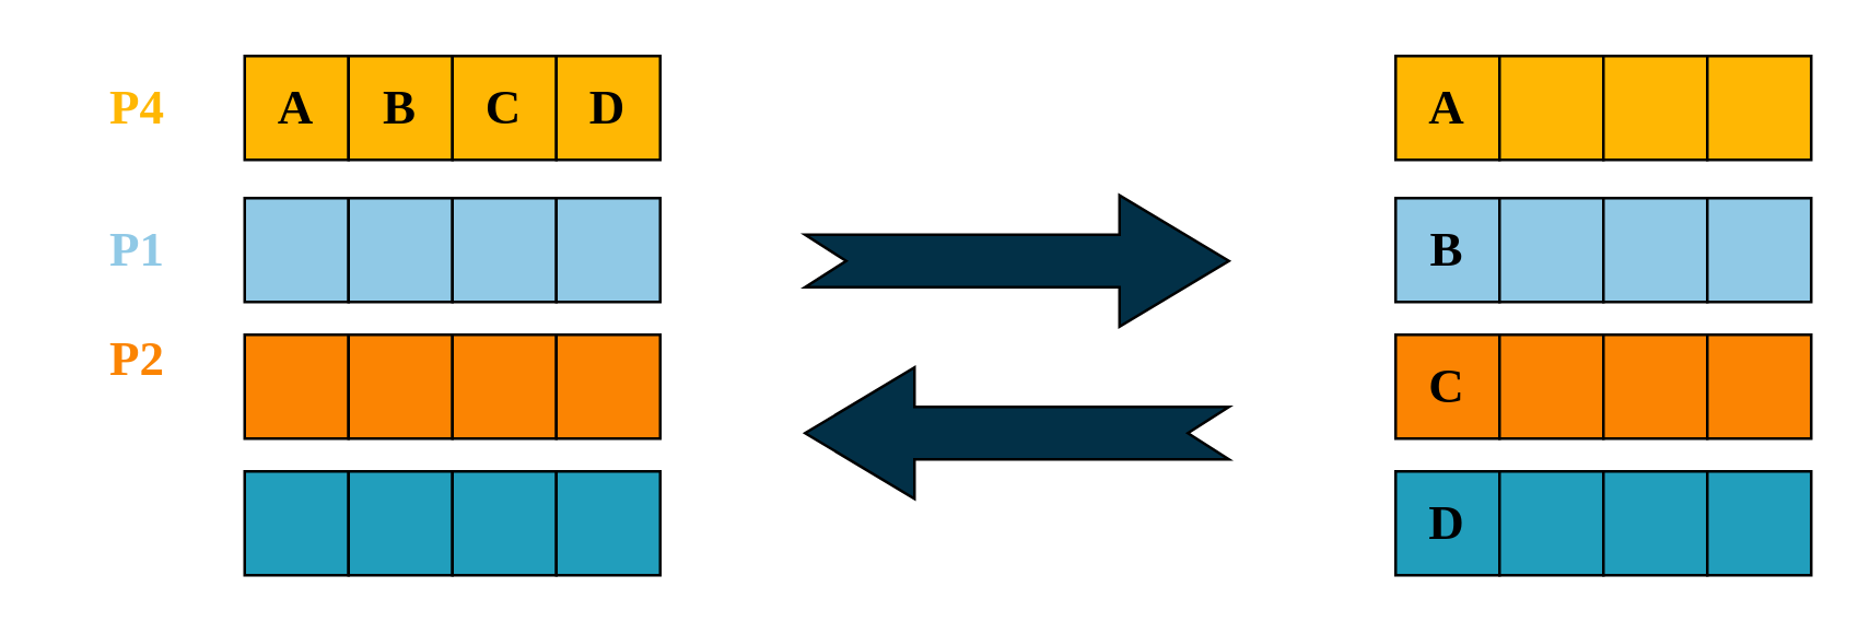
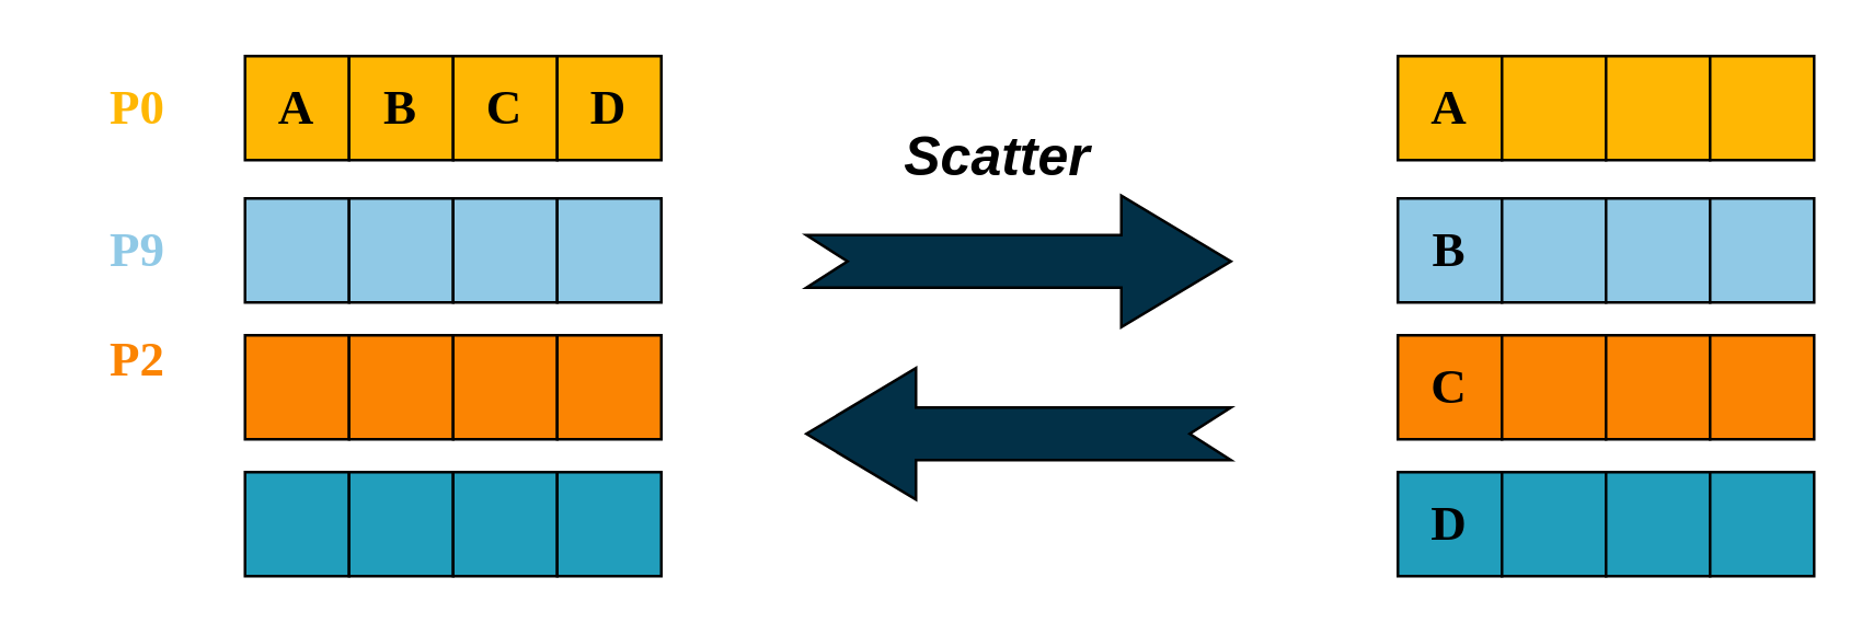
  <mxCell id="0" />
  <mxCell id="1" parent="0" />
  <mxCell id="2" value="&lt;font style=&quot;font-size: 18px;&quot; face=&quot;Times New Roman&quot;&gt;&lt;b&gt;A&lt;/b&gt;&lt;/font&gt;" style="whiteSpace=wrap;html=1;aspect=fixed;fillColor=#FFB703;" vertex="1" parent="1"><mxGeometry x="89" y="20" width="38" height="38" as="geometry" /></mxCell>
  <mxCell id="3" value="&lt;font face=&quot;Times New Roman&quot;&gt;&lt;span style=&quot;font-size: 18px;&quot;&gt;&lt;b&gt;B&lt;/b&gt;&lt;/span&gt;&lt;/font&gt;" style="whiteSpace=wrap;html=1;aspect=fixed;fillColor=#FFB703;" vertex="1" parent="1"><mxGeometry x="127" y="20" width="38" height="38" as="geometry" /></mxCell>
  <mxCell id="4" value="&lt;font face=&quot;Times New Roman&quot;&gt;&lt;span style=&quot;font-size: 18px;&quot;&gt;&lt;b&gt;C&lt;/b&gt;&lt;/span&gt;&lt;/font&gt;" style="whiteSpace=wrap;html=1;aspect=fixed;fillColor=#FFB703;" vertex="1" parent="1"><mxGeometry x="165" y="20" width="38" height="38" as="geometry" /></mxCell>
  <mxCell id="5" value="&lt;font face=&quot;Times New Roman&quot;&gt;&lt;span style=&quot;font-size: 18px;&quot;&gt;&lt;b&gt;D&lt;/b&gt;&lt;/span&gt;&lt;/font&gt;" style="whiteSpace=wrap;html=1;aspect=fixed;fillColor=#FFB703;" vertex="1" parent="1"><mxGeometry x="203" y="20" width="38" height="38" as="geometry" /></mxCell>
  <mxCell id="6" value="" style="whiteSpace=wrap;html=1;aspect=fixed;fillColor=#90C9E6;" vertex="1" parent="1"><mxGeometry x="89" y="72" width="38" height="38" as="geometry" /></mxCell>
  <mxCell id="7" value="" style="whiteSpace=wrap;html=1;aspect=fixed;fillColor=#90C9E6;" vertex="1" parent="1"><mxGeometry x="127" y="72" width="38" height="38" as="geometry" /></mxCell>
  <mxCell id="8" value="" style="whiteSpace=wrap;html=1;aspect=fixed;fillColor=#90C9E6;" vertex="1" parent="1"><mxGeometry x="165" y="72" width="38" height="38" as="geometry" /></mxCell>
  <mxCell id="9" value="" style="whiteSpace=wrap;html=1;aspect=fixed;fillColor=#90C9E6;" vertex="1" parent="1"><mxGeometry x="203" y="72" width="38" height="38" as="geometry" /></mxCell>
  <mxCell id="10" value="" style="whiteSpace=wrap;html=1;aspect=fixed;fillColor=#FB8402;" vertex="1" parent="1"><mxGeometry x="89" y="122" width="38" height="38" as="geometry" /></mxCell>
  <mxCell id="11" value="" style="whiteSpace=wrap;html=1;aspect=fixed;fillColor=#FB8402;" vertex="1" parent="1"><mxGeometry x="127" y="122" width="38" height="38" as="geometry" /></mxCell>
  <mxCell id="12" value="" style="whiteSpace=wrap;html=1;aspect=fixed;fillColor=#FB8402;" vertex="1" parent="1"><mxGeometry x="165" y="122" width="38" height="38" as="geometry" /></mxCell>
  <mxCell id="13" value="" style="whiteSpace=wrap;html=1;aspect=fixed;fillColor=#FB8402;" vertex="1" parent="1"><mxGeometry x="203" y="122" width="38" height="38" as="geometry" /></mxCell>
  <mxCell id="14" value="" style="whiteSpace=wrap;html=1;aspect=fixed;fillColor=#219EBC;" vertex="1" parent="1"><mxGeometry x="89" y="172" width="38" height="38" as="geometry" /></mxCell>
  <mxCell id="15" value="" style="whiteSpace=wrap;html=1;aspect=fixed;fillColor=#219EBC;" vertex="1" parent="1"><mxGeometry x="127" y="172" width="38" height="38" as="geometry" /></mxCell>
  <mxCell id="16" value="" style="whiteSpace=wrap;html=1;aspect=fixed;fillColor=#219EBC;" vertex="1" parent="1"><mxGeometry x="165" y="172" width="38" height="38" as="geometry" /></mxCell>
  <mxCell id="17" value="" style="whiteSpace=wrap;html=1;aspect=fixed;fillColor=#219EBC;" vertex="1" parent="1"><mxGeometry x="203" y="172" width="38" height="38" as="geometry" /></mxCell>
- <mxCell id="18" value="&lt;font color=&quot;#ffb703&quot; style=&quot;font-size: 18px;&quot; face=&quot;Times New Roman&quot;&gt;&lt;b&gt;P4&lt;/b&gt;&lt;/font&gt;" style="text;html=1;strokeColor=none;fillColor=none;align=center;verticalAlign=middle;whiteSpace=wrap;rounded=0;" vertex="1" parent="1"><mxGeometry x="20" y="24" width="60" height="30" as="geometry" /></mxCell>
- <mxCell id="19" value="&lt;font color=&quot;#90c9e6&quot; style=&quot;font-size: 18px;&quot; face=&quot;Times New Roman&quot;&gt;&lt;b&gt;P1&lt;/b&gt;&lt;/font&gt;" style="text;html=1;strokeColor=none;fillColor=none;align=center;verticalAlign=middle;whiteSpace=wrap;rounded=0;" vertex="1" parent="1"><mxGeometry x="20" y="76" width="60" height="30" as="geometry" /></mxCell>
+ <mxCell id="18" value="&lt;font color=&quot;#ffb703&quot; style=&quot;font-size: 18px;&quot; face=&quot;Times New Roman&quot;&gt;&lt;b&gt;P0&lt;/b&gt;&lt;/font&gt;" style="text;html=1;strokeColor=none;fillColor=none;align=center;verticalAlign=middle;whiteSpace=wrap;rounded=0;" vertex="1" parent="1"><mxGeometry x="20" y="24" width="60" height="30" as="geometry" /></mxCell>
+ <mxCell id="19" value="&lt;font color=&quot;#90c9e6&quot; style=&quot;font-size: 18px;&quot; face=&quot;Times New Roman&quot;&gt;&lt;b&gt;P9&lt;/b&gt;&lt;/font&gt;" style="text;html=1;strokeColor=none;fillColor=none;align=center;verticalAlign=middle;whiteSpace=wrap;rounded=0;" vertex="1" parent="1"><mxGeometry x="20" y="76" width="60" height="30" as="geometry" /></mxCell>
  <mxCell id="20" value="&lt;font color=&quot;#fb8402&quot; style=&quot;font-size: 18px;&quot; face=&quot;Times New Roman&quot;&gt;&lt;b&gt;P2&lt;/b&gt;&lt;/font&gt;" style="text;html=1;strokeColor=none;fillColor=none;align=center;verticalAlign=middle;whiteSpace=wrap;rounded=0;" vertex="1" parent="1"><mxGeometry x="20" y="116" width="60" height="30" as="geometry" /></mxCell>
  <mxCell id="21" value="" style="html=1;shadow=0;dashed=0;align=center;verticalAlign=middle;shape=mxgraph.arrows2.arrow;dy=0.6;dx=40;notch=15;fillColor=#023047;" vertex="1" parent="1"><mxGeometry x="294" y="71" width="155" height="48" as="geometry" /></mxCell>
+ <mxCell id="22" value="&lt;font style=&quot;font-size: 20px;&quot;&gt;&lt;b style=&quot;&quot;&gt;&lt;i style=&quot;&quot;&gt;Scatter&lt;/i&gt;&lt;/b&gt;&lt;/font&gt;" style="text;html=1;strokeColor=none;fillColor=none;align=center;verticalAlign=middle;whiteSpace=wrap;rounded=0;" vertex="1" parent="1"><mxGeometry x="297" y="41" width="134" height="30" as="geometry" /></mxCell>
  <mxCell id="23" value="&lt;font style=&quot;font-size: 18px;&quot; face=&quot;Times New Roman&quot;&gt;&lt;b&gt;A&lt;/b&gt;&lt;/font&gt;" style="whiteSpace=wrap;html=1;aspect=fixed;fillColor=#FFB703;" vertex="1" parent="1"><mxGeometry x="510" y="20" width="38" height="38" as="geometry" /></mxCell>
  <mxCell id="24" value="" style="whiteSpace=wrap;html=1;aspect=fixed;fillColor=#FFB703;" vertex="1" parent="1"><mxGeometry x="548" y="20" width="38" height="38" as="geometry" /></mxCell>
  <mxCell id="25" value="" style="whiteSpace=wrap;html=1;aspect=fixed;fillColor=#FFB703;" vertex="1" parent="1"><mxGeometry x="586" y="20" width="38" height="38" as="geometry" /></mxCell>
  <mxCell id="26" value="" style="whiteSpace=wrap;html=1;aspect=fixed;fillColor=#FFB703;" vertex="1" parent="1"><mxGeometry x="624" y="20" width="38" height="38" as="geometry" /></mxCell>
  <mxCell id="27" value="&lt;b style=&quot;border-color: var(--border-color); font-family: &amp;quot;Times New Roman&amp;quot;; font-size: 18px;&quot;&gt;B&lt;/b&gt;" style="whiteSpace=wrap;html=1;aspect=fixed;fillColor=#90C9E6;" vertex="1" parent="1"><mxGeometry x="510" y="72" width="38" height="38" as="geometry" /></mxCell>
  <mxCell id="28" value="" style="whiteSpace=wrap;html=1;aspect=fixed;fillColor=#90C9E6;" vertex="1" parent="1"><mxGeometry x="548" y="72" width="38" height="38" as="geometry" /></mxCell>
  <mxCell id="29" value="" style="whiteSpace=wrap;html=1;aspect=fixed;fillColor=#90C9E6;" vertex="1" parent="1"><mxGeometry x="586" y="72" width="38" height="38" as="geometry" /></mxCell>
  <mxCell id="30" value="" style="whiteSpace=wrap;html=1;aspect=fixed;fillColor=#90C9E6;" vertex="1" parent="1"><mxGeometry x="624" y="72" width="38" height="38" as="geometry" /></mxCell>
  <mxCell id="31" value="&lt;b style=&quot;border-color: var(--border-color); font-family: &amp;quot;Times New Roman&amp;quot;; font-size: 18px;&quot;&gt;C&lt;/b&gt;" style="whiteSpace=wrap;html=1;aspect=fixed;fillColor=#FB8402;" vertex="1" parent="1"><mxGeometry x="510" y="122" width="38" height="38" as="geometry" /></mxCell>
  <mxCell id="32" value="" style="whiteSpace=wrap;html=1;aspect=fixed;fillColor=#FB8402;" vertex="1" parent="1"><mxGeometry x="548" y="122" width="38" height="38" as="geometry" /></mxCell>
  <mxCell id="33" value="" style="whiteSpace=wrap;html=1;aspect=fixed;fillColor=#FB8402;" vertex="1" parent="1"><mxGeometry x="586" y="122" width="38" height="38" as="geometry" /></mxCell>
  <mxCell id="34" value="" style="whiteSpace=wrap;html=1;aspect=fixed;fillColor=#FB8402;" vertex="1" parent="1"><mxGeometry x="624" y="122" width="38" height="38" as="geometry" /></mxCell>
  <mxCell id="35" value="&lt;b style=&quot;border-color: var(--border-color); font-family: &amp;quot;Times New Roman&amp;quot;; font-size: 18px;&quot;&gt;D&lt;/b&gt;" style="whiteSpace=wrap;html=1;aspect=fixed;fillColor=#219EBC;" vertex="1" parent="1"><mxGeometry x="510" y="172" width="38" height="38" as="geometry" /></mxCell>
  <mxCell id="36" value="" style="whiteSpace=wrap;html=1;aspect=fixed;fillColor=#219EBC;" vertex="1" parent="1"><mxGeometry x="548" y="172" width="38" height="38" as="geometry" /></mxCell>
  <mxCell id="37" value="" style="whiteSpace=wrap;html=1;aspect=fixed;fillColor=#219EBC;" vertex="1" parent="1"><mxGeometry x="586" y="172" width="38" height="38" as="geometry" /></mxCell>
  <mxCell id="38" value="" style="whiteSpace=wrap;html=1;aspect=fixed;fillColor=#219EBC;" vertex="1" parent="1"><mxGeometry x="624" y="172" width="38" height="38" as="geometry" /></mxCell>
  <mxCell id="39" value="" style="html=1;shadow=0;dashed=0;align=center;verticalAlign=middle;shape=mxgraph.arrows2.arrow;dy=0.6;dx=40;notch=15;fillColor=#023047;rotation=-180;" vertex="1" parent="1"><mxGeometry x="294" y="134" width="155" height="48" as="geometry" /></mxCell>
